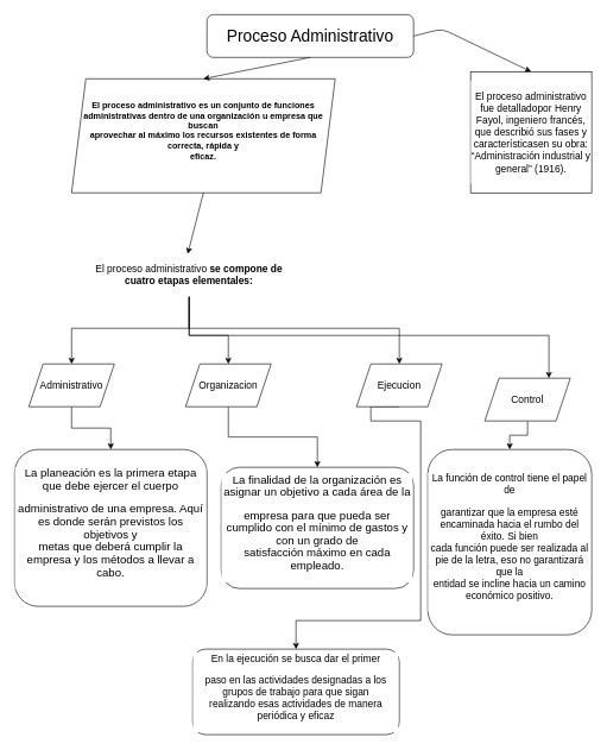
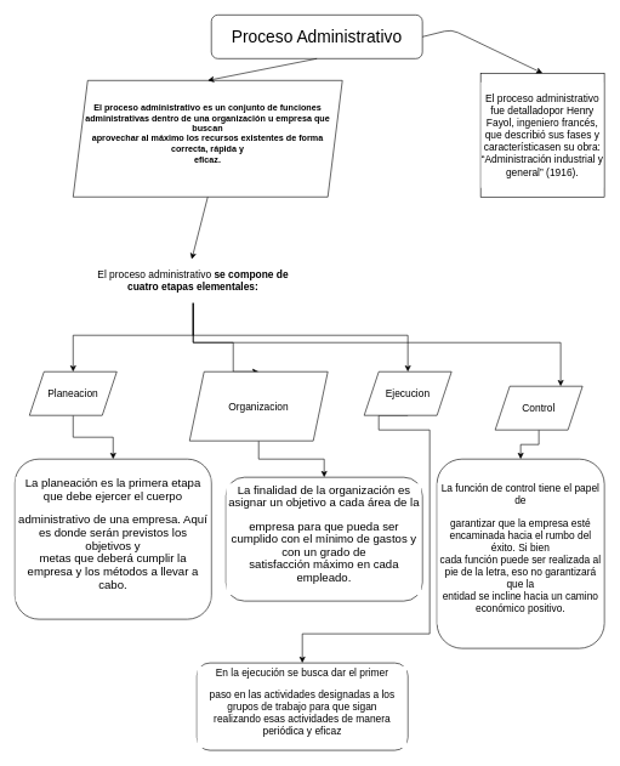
  <mxCell id="0" />
  <mxCell id="1" parent="0" />
  <mxCell id="2" value="&#10;&lt;p&gt;&lt;b&gt;&lt;span&gt;El proceso administrativo es un conjunto de funciones &#10;administrativas dentro de una organización u empresa que buscan &#10;aprovechar al máximo los recursos existentes de forma correcta, rápida y&#10; eficaz.&lt;/span&gt;&lt;/b&gt;&lt;/p&gt;&#10;&#10;" style="shape=parallelogram;perimeter=parallelogramPerimeter;whiteSpace=wrap;html=1;fixedSize=1;" vertex="1" parent="1"><mxGeometry x="100" y="110" width="370" height="160" as="geometry" /></mxCell>
  <mxCell id="3" value="Proceso Administrativo" style="rounded=1;whiteSpace=wrap;html=1;fontSize=23;" vertex="1" parent="1"><mxGeometry x="290" y="20" width="290" height="60" as="geometry" /></mxCell>
  <mxCell id="4" value="" style="endArrow=classic;html=1;exitX=0.5;exitY=1;exitDx=0;exitDy=0;entryX=0.5;entryY=0;entryDx=0;entryDy=0;" edge="1" parent="1" source="3" target="2"><mxGeometry width="50" height="50" relative="1" as="geometry"><mxPoint x="260" y="110" as="sourcePoint" /><mxPoint x="434" y="120" as="targetPoint" /></mxGeometry></mxCell>
  <mxCell id="5" value="&lt;p style=&quot;font-size: 14px;&quot;&gt;&lt;span style=&quot;font-size: 14px;&quot;&gt;&lt;span style=&quot;font-size: 14px;&quot;&gt;El proceso administrativo fue detalladopor Henry Fayol, ingeniero francés, que describió sus fases y característicasen su obra: “Administración industrial y general” (1916).&lt;/span&gt;&lt;/span&gt;&lt;/p&gt;" style="whiteSpace=wrap;html=1;aspect=fixed;labelBackgroundColor=#ffffff;fontSize=14;fontColor=#000000;" vertex="1" parent="1"><mxGeometry x="660" y="100" width="170" height="170" as="geometry" /></mxCell>
  <mxCell id="6" value="" style="endArrow=classic;html=1;fontSize=14;fontColor=#000000;entryX=0.5;entryY=0;entryDx=0;entryDy=0;exitX=1;exitY=0.5;exitDx=0;exitDy=0;" edge="1" parent="1" source="3" target="5"><mxGeometry width="50" height="50" relative="1" as="geometry"><mxPoint x="420" y="100" as="sourcePoint" /><mxPoint x="460" y="50" as="targetPoint" /><Array as="points"><mxPoint x="620" y="40" /></Array></mxGeometry></mxCell>
  <mxCell id="7" value="" style="endArrow=classic;html=1;fontSize=14;fontColor=#000000;exitX=0.5;exitY=1;exitDx=0;exitDy=0;entryX=0.493;entryY=-0.086;entryDx=0;entryDy=0;entryPerimeter=0;" edge="1" parent="1" source="2" target="12"><mxGeometry width="50" height="50" relative="1" as="geometry"><mxPoint x="410" y="280" as="sourcePoint" /><mxPoint x="280" y="370" as="targetPoint" /></mxGeometry></mxCell>
  <mxCell id="8" style="edgeStyle=orthogonalEdgeStyle;rounded=0;orthogonalLoop=1;jettySize=auto;html=1;exitX=0.5;exitY=1;exitDx=0;exitDy=0;entryX=0.5;entryY=0;entryDx=0;entryDy=0;fontSize=14;fontColor=#000000;" edge="1" parent="1" source="12" target="14"><mxGeometry relative="1" as="geometry" /></mxCell>
  <mxCell id="9" style="edgeStyle=orthogonalEdgeStyle;rounded=0;orthogonalLoop=1;jettySize=auto;html=1;exitX=0.5;exitY=1;exitDx=0;exitDy=0;entryX=0.5;entryY=0;entryDx=0;entryDy=0;fontSize=14;fontColor=#000000;" edge="1" parent="1" source="12" target="16"><mxGeometry relative="1" as="geometry"><Array as="points"><mxPoint x="265" y="470" /><mxPoint x="320" y="470" /></Array></mxGeometry></mxCell>
  <mxCell id="10" style="edgeStyle=orthogonalEdgeStyle;rounded=0;orthogonalLoop=1;jettySize=auto;html=1;exitX=0.5;exitY=1;exitDx=0;exitDy=0;entryX=0.5;entryY=0;entryDx=0;entryDy=0;fontSize=14;fontColor=#000000;" edge="1" parent="1" source="12" target="18"><mxGeometry relative="1" as="geometry" /></mxCell>
  <mxCell id="11" style="edgeStyle=orthogonalEdgeStyle;rounded=0;orthogonalLoop=1;jettySize=auto;html=1;exitX=0.5;exitY=1;exitDx=0;exitDy=0;entryX=0.75;entryY=0;entryDx=0;entryDy=0;fontSize=14;fontColor=#000000;" edge="1" parent="1" source="12" target="20"><mxGeometry relative="1" as="geometry" /></mxCell>
  <mxCell id="12" value="&lt;p&gt;&lt;span&gt;El proceso administrativo&amp;nbsp;&lt;strong&gt;&lt;span&gt;se compone de cuatro etapas elementales&lt;/span&gt;&lt;/strong&gt;&lt;b&gt;:&lt;/b&gt;&lt;/span&gt;&lt;/p&gt;" style="text;html=1;strokeColor=none;fillColor=none;align=center;verticalAlign=middle;whiteSpace=wrap;rounded=0;labelBackgroundColor=#ffffff;fontSize=14;fontColor=#000000;" vertex="1" parent="1"><mxGeometry x="120" y="360" width="290" height="50" as="geometry" /></mxCell>
  <mxCell id="13" style="edgeStyle=orthogonalEdgeStyle;rounded=0;orthogonalLoop=1;jettySize=auto;html=1;exitX=0.5;exitY=1;exitDx=0;exitDy=0;entryX=0.5;entryY=0;entryDx=0;entryDy=0;fontSize=14;fontColor=#000000;" edge="1" parent="1" source="14" target="21"><mxGeometry relative="1" as="geometry" /></mxCell>
- <mxCell id="14" value="Administrativo" style="shape=parallelogram;perimeter=parallelogramPerimeter;whiteSpace=wrap;html=1;fixedSize=1;labelBackgroundColor=#ffffff;fontSize=14;fontColor=#000000;" vertex="1" parent="1"><mxGeometry x="40" y="510" width="120" height="60" as="geometry" /></mxCell>
+ <mxCell id="14" value="Planeacion" style="shape=parallelogram;perimeter=parallelogramPerimeter;whiteSpace=wrap;html=1;fixedSize=1;labelBackgroundColor=#ffffff;fontSize=14;fontColor=#000000;" vertex="1" parent="1"><mxGeometry x="40" y="510" width="120" height="60" as="geometry" /></mxCell>
  <mxCell id="15" style="edgeStyle=orthogonalEdgeStyle;rounded=0;orthogonalLoop=1;jettySize=auto;html=1;exitX=0.5;exitY=1;exitDx=0;exitDy=0;entryX=0.5;entryY=0;entryDx=0;entryDy=0;fontSize=14;fontColor=#000000;" edge="1" parent="1" source="16" target="22"><mxGeometry relative="1" as="geometry" /></mxCell>
- <mxCell id="16" value="Organizacion" style="shape=parallelogram;perimeter=parallelogramPerimeter;whiteSpace=wrap;html=1;fixedSize=1;labelBackgroundColor=#ffffff;fontSize=14;fontColor=#000000;" vertex="1" parent="1"><mxGeometry x="260" y="510" width="120" height="60" as="geometry" /></mxCell>
+ <mxCell id="16" value="Organizacion" style="shape=parallelogram;perimeter=parallelogramPerimeter;whiteSpace=wrap;html=1;fixedSize=1;labelBackgroundColor=#ffffff;fontSize=14;fontColor=#000000;" vertex="1" parent="1"><mxGeometry x="260" y="510" width="190" height="95" as="geometry" /></mxCell>
  <mxCell id="17" style="edgeStyle=orthogonalEdgeStyle;rounded=0;orthogonalLoop=1;jettySize=auto;html=1;exitX=0.5;exitY=1;exitDx=0;exitDy=0;entryX=0.5;entryY=0;entryDx=0;entryDy=0;fontSize=14;fontColor=#000000;" edge="1" parent="1" source="18" target="23"><mxGeometry relative="1" as="geometry"><Array as="points"><mxPoint x="520" y="590" /><mxPoint x="590" y="590" /><mxPoint x="590" y="870" /><mxPoint x="415" y="870" /></Array></mxGeometry></mxCell>
  <mxCell id="18" value="Ejecucion" style="shape=parallelogram;perimeter=parallelogramPerimeter;whiteSpace=wrap;html=1;fixedSize=1;labelBackgroundColor=#ffffff;fontSize=14;fontColor=#000000;" vertex="1" parent="1"><mxGeometry x="500" y="510" width="120" height="60" as="geometry" /></mxCell>
  <mxCell id="19" style="edgeStyle=orthogonalEdgeStyle;rounded=0;orthogonalLoop=1;jettySize=auto;html=1;exitX=0.5;exitY=1;exitDx=0;exitDy=0;entryX=0.5;entryY=0;entryDx=0;entryDy=0;fontSize=14;fontColor=#000000;" edge="1" parent="1" source="20" target="24"><mxGeometry relative="1" as="geometry" /></mxCell>
  <mxCell id="20" value="Control" style="shape=parallelogram;perimeter=parallelogramPerimeter;whiteSpace=wrap;html=1;fixedSize=1;labelBackgroundColor=#ffffff;fontSize=14;fontColor=#000000;" vertex="1" parent="1"><mxGeometry x="680" y="530" width="120" height="60" as="geometry" /></mxCell>
  <mxCell id="21" value="&lt;span class=&quot;nje5zd&quot;&gt;&lt;span style=&quot;font-size: 12.0pt ; line-height: 107%&quot;&gt;La planeación es la primera etapa que debe ejercer el cuerpo&lt;/span&gt;&lt;/span&gt;&lt;br&gt;&lt;span class=&quot;nje5zd&quot;&gt;&lt;span style=&quot;font-size: 12.0pt ; line-height: 107%&quot;&gt;&lt;/span&gt;&lt;/span&gt;&lt;p class=&quot;MsoNormal&quot;&gt;&lt;span class=&quot;nje5zd&quot;&gt;&lt;span style=&quot;font-size: 12.0pt ; line-height: 107%&quot;&gt;administrativo de una empresa. Aquí es donde serán previstos los objetivos y&lt;br&gt;metas que deberá cumplir la empresa y los métodos a llevar a cabo.&lt;/span&gt;&lt;/span&gt;&lt;/p&gt;" style="rounded=1;whiteSpace=wrap;html=1;labelBackgroundColor=#ffffff;fontSize=14;fontColor=#000000;" vertex="1" parent="1"><mxGeometry y="630" width="270" height="220" as="geometry" x="20" /></mxCell>
  <mxCell id="22" value="&lt;span class=&quot;nje5zd&quot;&gt;&lt;span style=&quot;font-size: 12.0pt ; line-height: 107%&quot;&gt;La finalidad de la organización es asignar un objetivo a cada área de la&lt;/span&gt;&lt;/span&gt;&lt;br&gt;&lt;span class=&quot;nje5zd&quot;&gt;&lt;span style=&quot;font-size: 12.0pt ; line-height: 107%&quot;&gt;&lt;/span&gt;&lt;/span&gt;&lt;p class=&quot;MsoNormal&quot;&gt;&lt;span class=&quot;nje5zd&quot;&gt;&lt;span style=&quot;font-size: 12.0pt ; line-height: 107%&quot;&gt;empresa para que pueda ser cumplido con el mínimo de gastos y con un grado de&lt;br&gt;satisfacción máximo en cada empleado.&lt;/span&gt;&lt;/span&gt;&lt;br&gt;&lt;/p&gt;" style="rounded=1;whiteSpace=wrap;html=1;labelBackgroundColor=#ffffff;fontSize=14;fontColor=#000000;" vertex="1" parent="1"><mxGeometry x="310" y="655" width="270" height="170" as="geometry" /></mxCell>
  <mxCell id="23" value="&lt;span class=&quot;nje5zd&quot;&gt;En la ejecución se busca dar el primer&lt;/span&gt;&lt;br&gt;&lt;span class=&quot;nje5zd&quot;&gt;&lt;/span&gt;&lt;p class=&quot;MsoNormal&quot;&gt;&lt;span class=&quot;nje5zd&quot;&gt;paso en las actividades designadas a los grupos de trabajo para que sigan&lt;br&gt;realizando esas actividades de manera periódica y eficaz&lt;/span&gt;&lt;br&gt;&lt;/p&gt;" style="rounded=1;whiteSpace=wrap;html=1;labelBackgroundColor=#ffffff;fontSize=14;fontColor=#000000;" vertex="1" parent="1"><mxGeometry x="270" y="910" width="290" height="120" as="geometry" /></mxCell>
  <mxCell id="24" value="&lt;span class=&quot;nje5zd&quot;&gt;La función de control tiene el papel de&lt;/span&gt;&lt;br&gt;&lt;span class=&quot;nje5zd&quot;&gt;&lt;/span&gt;&lt;p class=&quot;MsoNormal&quot;&gt;&lt;span class=&quot;nje5zd&quot;&gt;garantizar que la empresa esté encaminada hacia el rumbo del éxito. Si bien&lt;br&gt;cada función puede ser realizada al pie de la letra, eso no garantizará que la&lt;br&gt;entidad se incline hacia un camino económico positivo.&lt;/span&gt;&lt;/p&gt;" style="rounded=1;whiteSpace=wrap;html=1;labelBackgroundColor=#ffffff;fontSize=14;fontColor=#000000;" vertex="1" parent="1"><mxGeometry x="600" y="630" width="230" height="260" as="geometry" /></mxCell>
